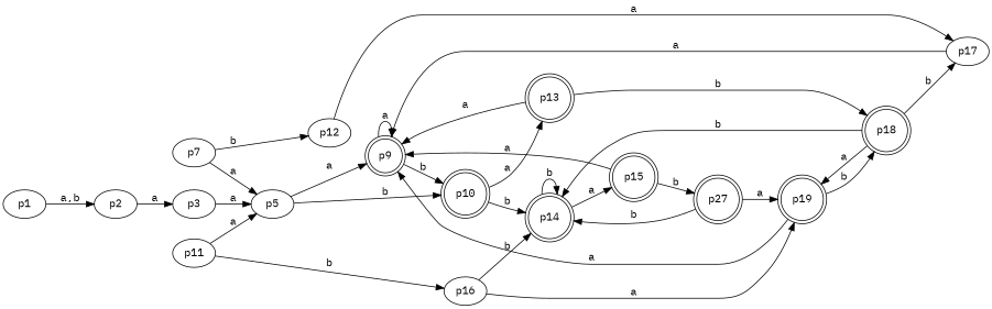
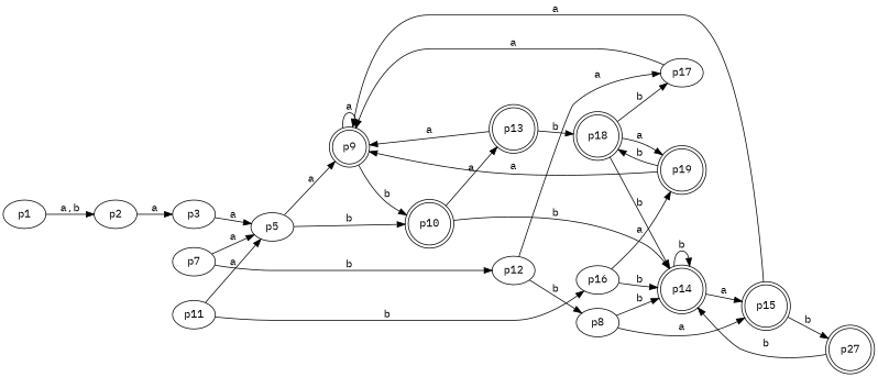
  digraph {
    fontname="IBM Plex Mono"
    rankdir=LR
    node [fontname="IBM Plex Mono"]
    edge [fontname="IBM Plex Mono"]
    n1 [label=p1]
    n2 [label=p2]
    n3 [label=p3]
    n4 [label=p5]
    n5 [label=p9 shape=doublecircle]
    n6 [label=p10 shape=doublecircle]
    n7 [label=p7]
    n8 [label=p12]
+   n9 [label=p8]
    n10 [label=p14 shape=doublecircle]
    n11 [label=p15 shape=doublecircle]
    n12 [label=p13 shape=doublecircle]
    n13 [label=p11]
    n14 [label=p16]
    n15 [label=p17]
    n16 [label=p27 shape=doublecircle]
    n17 [label=p18 shape=doublecircle]
    n18 [label=p19 shape=doublecircle]
    n1 -> n2 [label="a,b"]
    n2 -> n3 [label=a]
    n3 -> n4 [label=a]
    n4 -> n5 [label=a]
    n4 -> n6 [label=b]
    n5 -> n5 [label=a]
    n5 -> n6 [label=b]
    n6 -> n10 [label=b]
    n6 -> n12 [label=a]
    n7 -> n4 [label=a]
    n7 -> n8 [label=b]
+   n8 -> n9 [label=b]
    n8 -> n15 [label=a]
+   n9 -> n10 [label=b]
+   n9 -> n11 [label=a]
    n10 -> n10 [label=b]
    n10 -> n11 [label=a]
    n11 -> n5 [label=a]
    n11 -> n16 [label=b]
    n12 -> n5 [label=a]
    n12 -> n17 [label=b]
    n13 -> n4 [label=a]
    n13 -> n14 [label=b]
    n14 -> n10 [label=b]
    n14 -> n18 [label=a]
    n15 -> n5 [label=a]
    n16 -> n10 [label=b]
-   n16 -> n18 [label=a]
    n17 -> n10 [label=b]
    n17 -> n15 [label=b]
    n17 -> n18 [label=a]
    n18 -> n5 [label=a]
    n18 -> n17 [label=b]
  }
